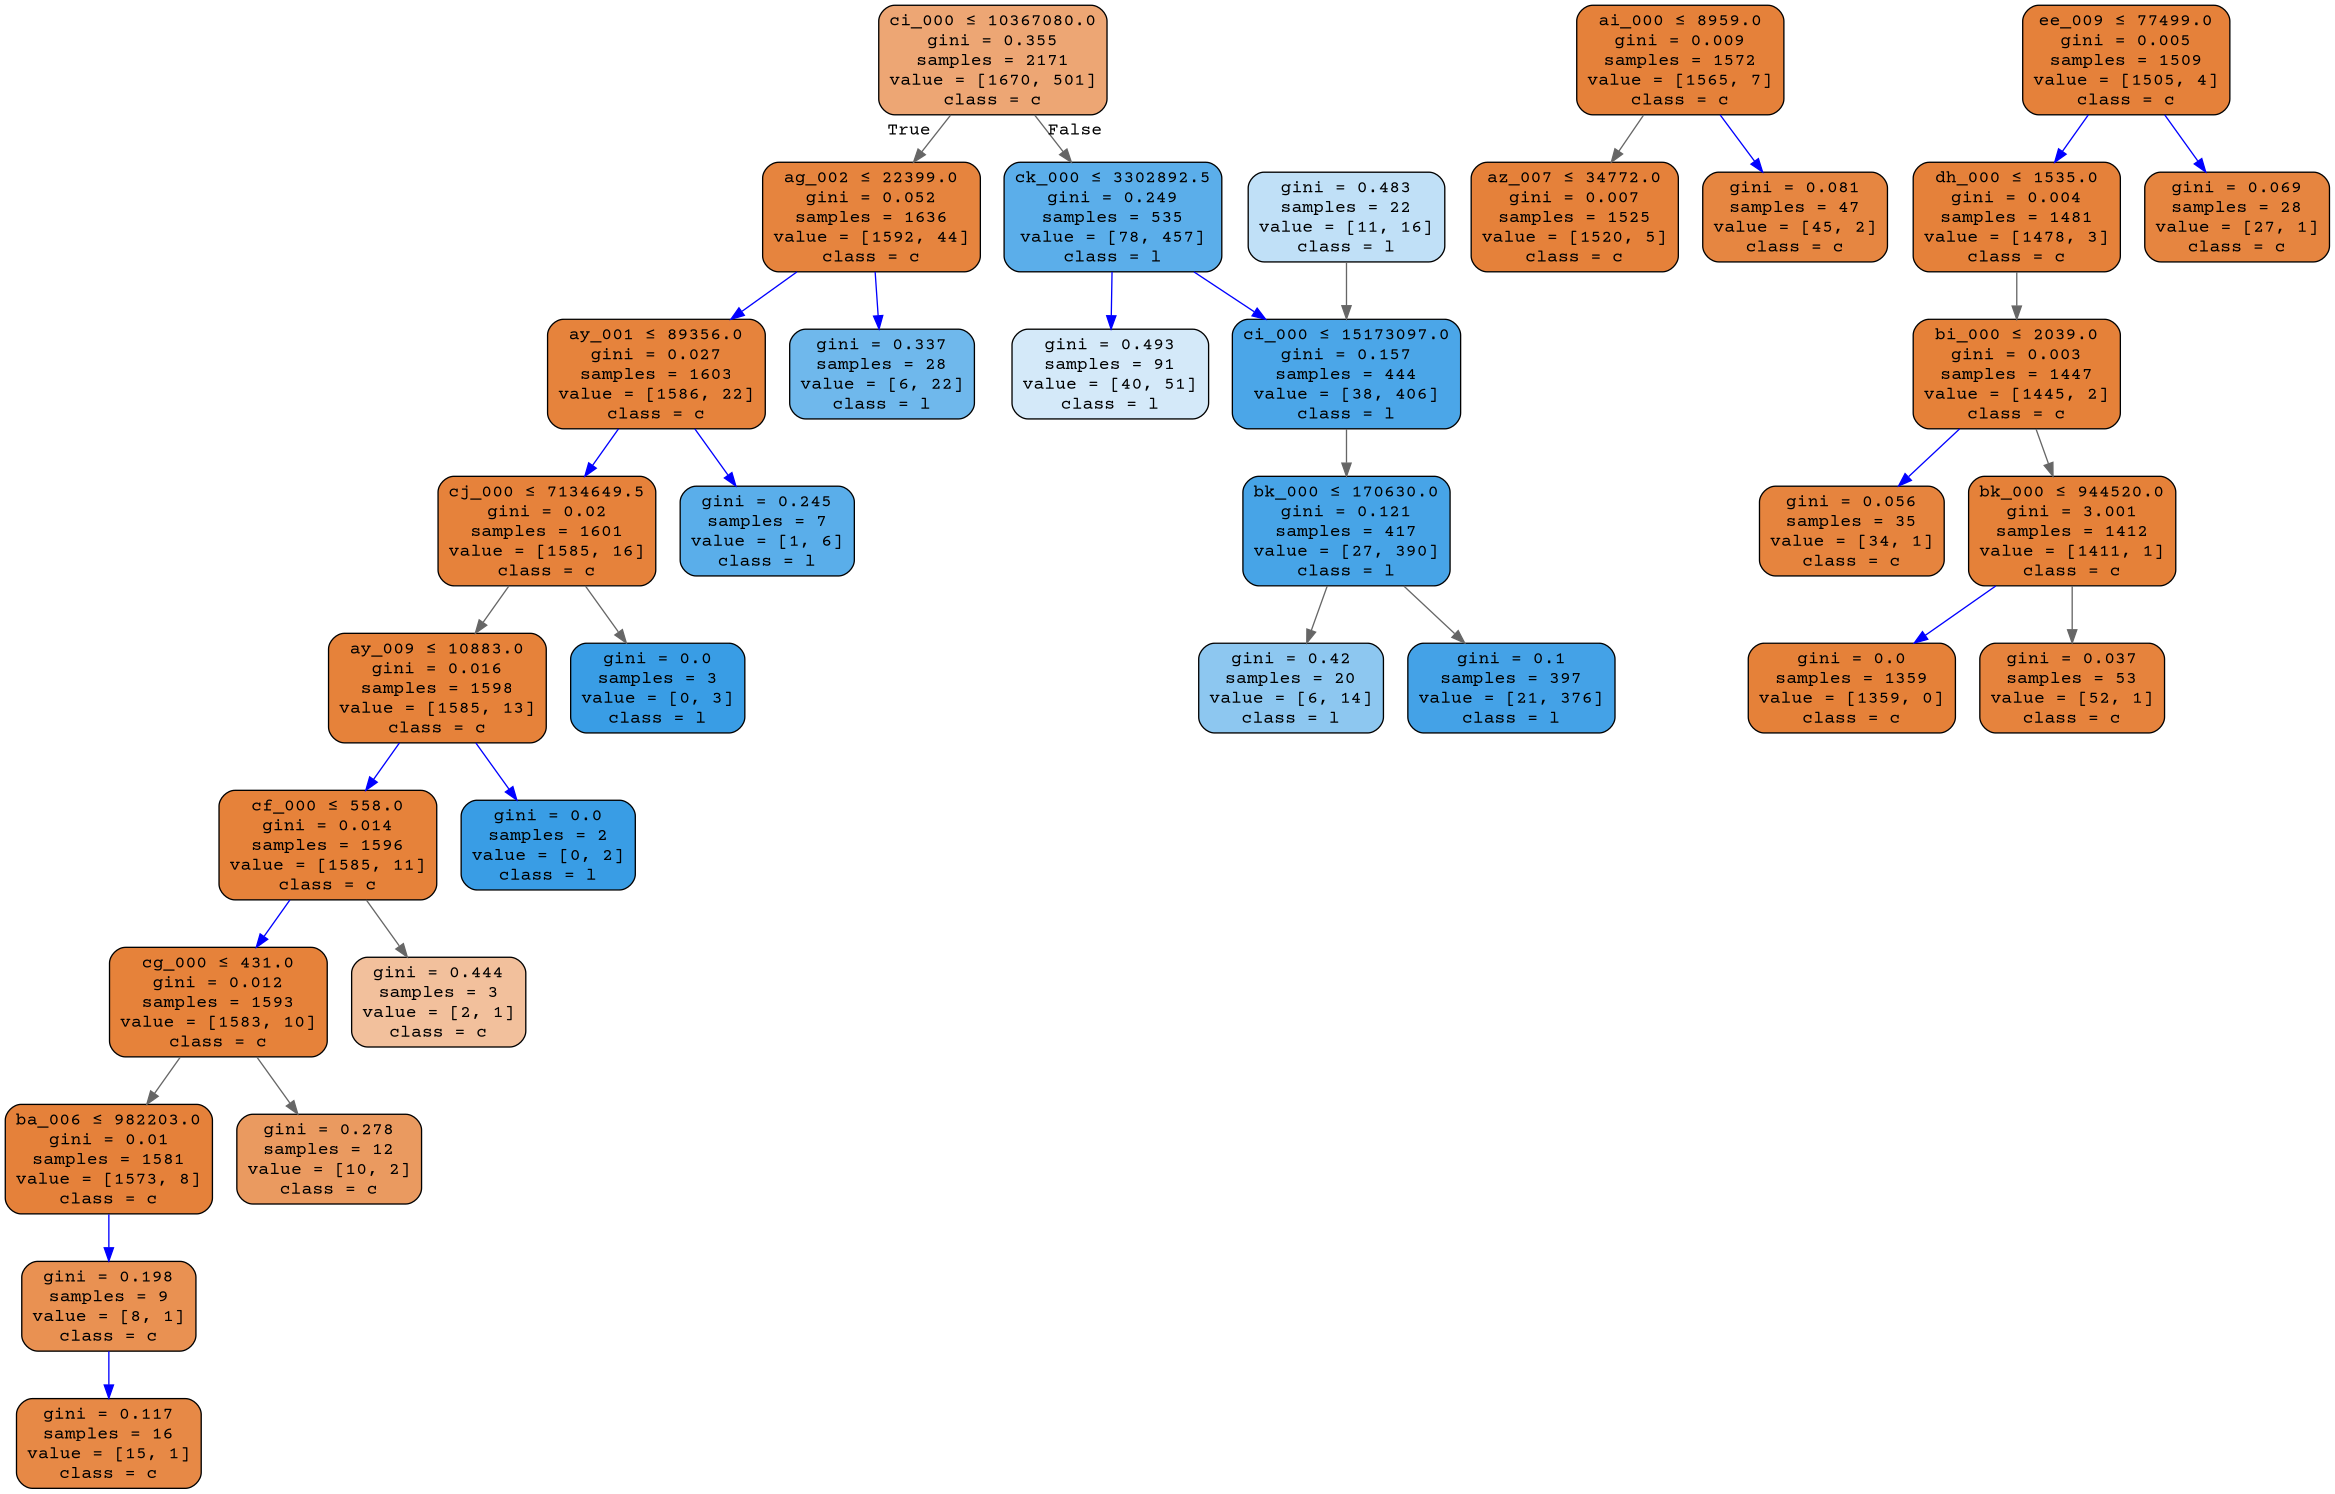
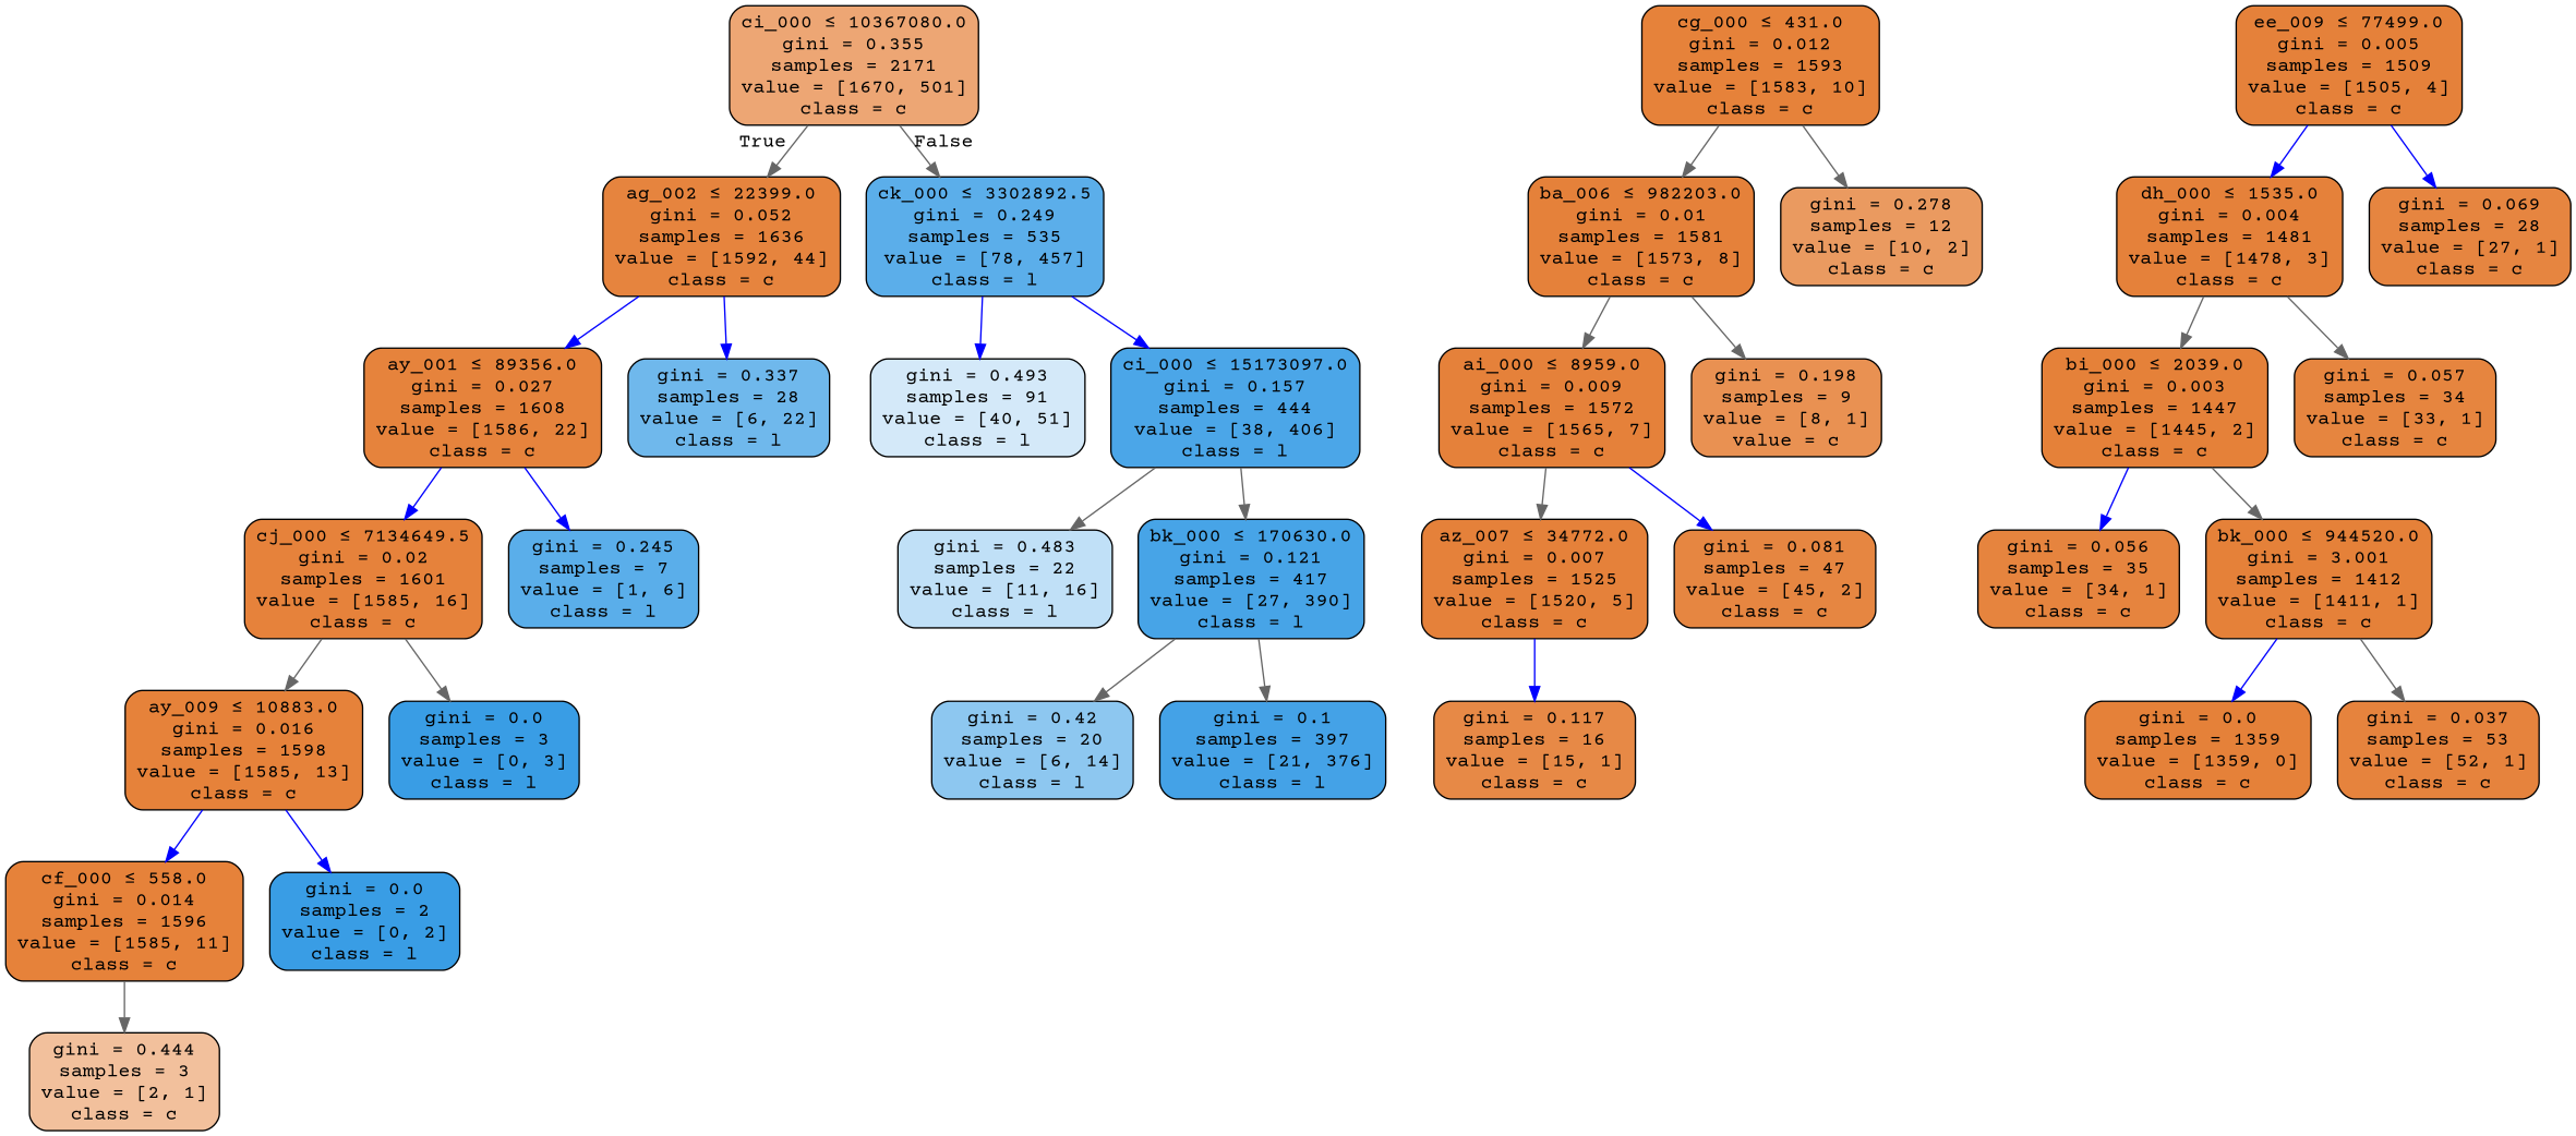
  digraph {
    fontname="Courier Prime"
    node [color=black fillcolor="#e58139fe" fontname="Courier Prime" shape=box style="filled, rounded"]
    edge [color=gray40 fontname="Courier Prime"]
    n1 [fillcolor="#e58139b3" label=<ci_000 &le; 10367080.0<br/>gini = 0.355<br/>samples = 2171<br/>value = [1670, 501]<br/>class = c>]
    n2 [fillcolor="#e58139f8" label=<ag_002 &le; 22399.0<br/>gini = 0.052<br/>samples = 1636<br/>value = [1592, 44]<br/>class = c>]
    n3 [fillcolor="#399de5d3" label=<ck_000 &le; 3302892.5<br/>gini = 0.249<br/>samples = 535<br/>value = [78, 457]<br/>class = l>]
-   n4 [fillcolor="#e58139fb" label=<ay_001 &le; 89356.0<br/>gini = 0.027<br/>samples = 1603<br/>value = [1586, 22]<br/>class = c>]
+   n4 [fillcolor="#e58139fb" label=<ay_001 &le; 89356.0<br/>gini = 0.027<br/>samples = 1608<br/>value = [1586, 22]<br/>class = c>]
    n5 [fillcolor="#399de5b9" label=<gini = 0.337<br/>samples = 28<br/>value = [6, 22]<br/>class = l>]
    n6 [fillcolor="#399de537" label=<gini = 0.493<br/>samples = 91<br/>value = [40, 51]<br/>class = l>]
    n7 [fillcolor="#399de5e7" label=<ci_000 &le; 15173097.0<br/>gini = 0.157<br/>samples = 444<br/>value = [38, 406]<br/>class = l>]
    n8 [fillcolor="#e58139fc" label=<cj_000 &le; 7134649.5<br/>gini = 0.02<br/>samples = 1601<br/>value = [1585, 16]<br/>class = c>]
    n9 [fillcolor="#399de5d4" label=<gini = 0.245<br/>samples = 7<br/>value = [1, 6]<br/>class = l>]
    n10 [fillcolor="#e58139fd" label=<ay_009 &le; 10883.0<br/>gini = 0.016<br/>samples = 1598<br/>value = [1585, 13]<br/>class = c>]
    n11 [fillcolor="#399de5ff" label=<gini = 0.0<br/>samples = 3<br/>value = [0, 3]<br/>class = l>]
    n12 [fillcolor="#e58139fd" label=<cf_000 &le; 558.0<br/>gini = 0.014<br/>samples = 1596<br/>value = [1585, 11]<br/>class = c>]
    n13 [fillcolor="#399de5ff" label=<gini = 0.0<br/>samples = 2<br/>value = [0, 2]<br/>class = l>]
    n14 [fillcolor="#e58139fd" label=<cg_000 &le; 431.0<br/>gini = 0.012<br/>samples = 1593<br/>value = [1583, 10]<br/>class = c>]
    n15 [fillcolor="#e581397f" label=<gini = 0.444<br/>samples = 3<br/>value = [2, 1]<br/>class = c>]
    n16 [label=<ba_006 &le; 982203.0<br/>gini = 0.01<br/>samples = 1581<br/>value = [1573, 8]<br/>class = c>]
    n17 [fillcolor="#e58139cc" label=<gini = 0.278<br/>samples = 12<br/>value = [10, 2]<br/>class = c>]
    n18 [label=<ai_000 &le; 8959.0<br/>gini = 0.009<br/>samples = 1572<br/>value = [1565, 7]<br/>class = c>]
-   n19 [fillcolor="#e58139df" label=<gini = 0.198<br/>samples = 9<br/>value = [8, 1]<br/>class = c>]
+   n19 [fillcolor="#e58139df" label=<gini = 0.198<br/>samples = 9<br/>value = [8, 1]<br/>value = c>]
    n20 [label=<az_007 &le; 34772.0<br/>gini = 0.007<br/>samples = 1525<br/>value = [1520, 5]<br/>class = c>]
    n21 [fillcolor="#e58139f4" label=<gini = 0.081<br/>samples = 47<br/>value = [45, 2]<br/>class = c>]
    n22 [fillcolor="#e58139ee" label=<gini = 0.117<br/>samples = 16<br/>value = [15, 1]<br/>class = c>]
    n23 [label=<ee_009 &le; 77499.0<br/>gini = 0.005<br/>samples = 1509<br/>value = [1505, 4]<br/>class = c>]
    n24 [label=<dh_000 &le; 1535.0<br/>gini = 0.004<br/>samples = 1481<br/>value = [1478, 3]<br/>class = c>]
    n25 [fillcolor="#e58139f6" label=<gini = 0.069<br/>samples = 28<br/>value = [27, 1]<br/>class = c>]
    n26 [fillcolor="#e58139ff" label=<bi_000 &le; 2039.0<br/>gini = 0.003<br/>samples = 1447<br/>value = [1445, 2]<br/>class = c>]
+   n27 [fillcolor="#e58139f7" label=<gini = 0.057<br/>samples = 34<br/>value = [33, 1]<br/>class = c>]
    n28 [fillcolor="#e58139f8" label=<gini = 0.056<br/>samples = 35<br/>value = [34, 1]<br/>class = c>]
    n29 [fillcolor="#e58139ff" label=<bk_000 &le; 944520.0<br/>gini = 3.001<br/>samples = 1412<br/>value = [1411, 1]<br/>class = c>]
    n30 [fillcolor="#e58139ff" label=<gini = 0.0<br/>samples = 1359<br/>value = [1359, 0]<br/>class = c>]
    n31 [fillcolor="#e58139fa" label=<gini = 0.037<br/>samples = 53<br/>value = [52, 1]<br/>class = c>]
    n32 [fillcolor="#399de550" label=<gini = 0.483<br/>samples = 22<br/>value = [11, 16]<br/>class = l>]
    n33 [fillcolor="#399de5ed" label=<bk_000 &le; 170630.0<br/>gini = 0.121<br/>samples = 417<br/>value = [27, 390]<br/>class = l>]
    n34 [fillcolor="#399de592" label=<gini = 0.42<br/>samples = 20<br/>value = [6, 14]<br/>class = l>]
    n35 [fillcolor="#399de5f1" label=<gini = 0.1<br/>samples = 397<br/>value = [21, 376]<br/>class = l>]
    n1 -> n2 [headlabel=True labelangle=45 labeldistance=2.5]
    n1 -> n3 [headlabel=False labelangle=-45 labeldistance=2.5]
    n2 -> n4 [color=blue]
    n2 -> n5 [color=blue]
    n3 -> n6 [color=blue]
    n3 -> n7 [color=blue]
    n4 -> n8 [color=blue]
    n4 -> n9 [color=blue]
-   n32 -> n7
+   n7 -> n32
    n7 -> n33
    n8 -> n10
    n8 -> n11
    n10 -> n12 [color=blue]
    n10 -> n13 [color=blue]
-   n12 -> n14 [color=blue]
    n12 -> n15
    n14 -> n16
    n14 -> n17
-   n16 -> n19 [color=blue]
+   n16 -> n18
+   n16 -> n19
    n18 -> n20
    n18 -> n21 [color=blue]
-   n19 -> n22 [color=blue]
+   n20 -> n22 [color=blue]
    n23 -> n24 [color=blue]
    n23 -> n25 [color=blue]
    n24 -> n26
+   n24 -> n27
    n26 -> n28 [color=blue]
    n26 -> n29
    n29 -> n30 [color=blue]
    n29 -> n31
    n33 -> n34
    n33 -> n35
  }
